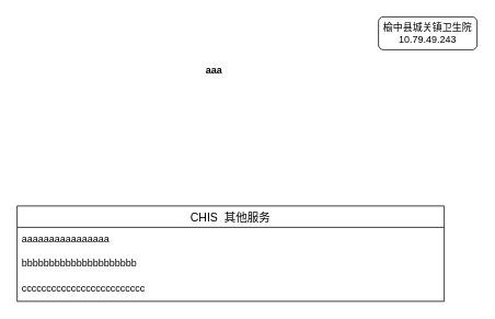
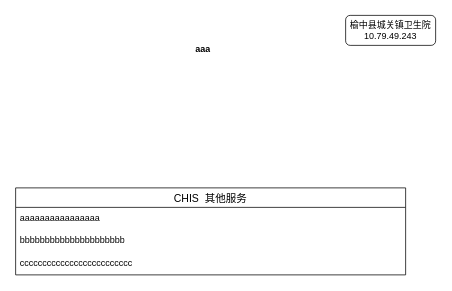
  <mxCell id="0" />
  <mxCell id="1" parent="0" />
  <mxCell id="2" value="榆中县城关镇卫生院&lt;span style=&quot;background-color: initial;&quot;&gt;10.79.49.243&lt;/span&gt;" style="whiteSpace=wrap;html=1;rounded=1;" vertex="1" parent="1"><mxGeometry x="460" y="20" width="120" height="40" as="geometry" /></mxCell>
  <mxCell id="3" value="CHIS  其他服务" style="swimlane;fontStyle=0;childLayout=stackLayout;horizontal=1;startSize=26;horizontalStack=0;resizeParent=1;resizeParentMax=0;resizeLast=0;collapsible=1;marginBottom=0;align=center;fontSize=14;" vertex="1" parent="1"><mxGeometry x="20" y="250" width="520" height="116" as="geometry"><mxRectangle x="140" y="200" width="60" height="30" as="alternateBounds" /></mxGeometry></mxCell>
  <mxCell id="4" value="aaaaaaaaaaaaaaaa" style="text;strokeColor=none;fillColor=none;spacingLeft=4;spacingRight=4;overflow=hidden;rotatable=0;points=[[0,0.5],[1,0.5]];portConstraint=eastwest;fontSize=12;whiteSpace=wrap;html=1;" vertex="1" parent="3"><mxGeometry y="26" width="520" height="30" as="geometry" /></mxCell>
  <mxCell id="5" value="bbbbbbbbbbbbbbbbbbbbb" style="text;strokeColor=none;fillColor=none;spacingLeft=4;spacingRight=4;overflow=hidden;rotatable=0;points=[[0,0.5],[1,0.5]];portConstraint=eastwest;fontSize=12;whiteSpace=wrap;html=1;" vertex="1" parent="3"><mxGeometry y="56" width="520" height="30" as="geometry" /></mxCell>
  <mxCell id="6" value="ccccccccccccccccccccccccc" style="text;strokeColor=none;fillColor=none;spacingLeft=4;spacingRight=4;overflow=hidden;rotatable=0;points=[[0,0.5],[1,0.5]];portConstraint=eastwest;fontSize=12;whiteSpace=wrap;html=1;" vertex="1" parent="3"><mxGeometry y="86" width="520" height="30" as="geometry" /></mxCell>
- <mxCell id="7" value="aaa" style="shape=partialRectangle;connectable=0;fillColor=none;top=0;left=0;bottom=0;right=0;fontStyle=1;overflow=hidden;whiteSpace=wrap;html=1;" vertex="1" parent="1"><mxGeometry x="245" y="70" width="30" height="30" as="geometry"><mxRectangle width="30" height="30" as="alternateBounds" /></mxGeometry></mxCell>
+ <mxCell id="7" value="aaa" style="shape=partialRectangle;connectable=0;fillColor=none;top=0;left=0;bottom=0;right=0;fontStyle=1;overflow=hidden;whiteSpace=wrap;html=1;" vertex="1" parent="1"><mxGeometry x="255" y="50" width="30" height="30" as="geometry"><mxRectangle width="30" height="30" as="alternateBounds" /></mxGeometry></mxCell>
